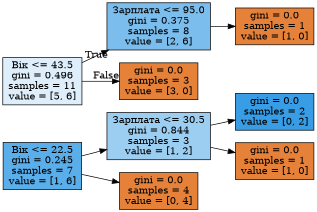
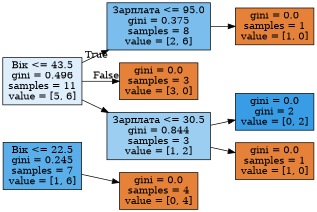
  digraph {
    rankdir=LR
    node [color=black fillcolor="#e58139ff" shape=box style=filled]
    n1 [fillcolor="#399de52a" label="Вік <= 43.5\ngini = 0.496\nsamples = 11\nvalue = [5, 6]"]
    n2 [fillcolor="#399de5aa" label="Зарплата <= 95.0\ngini = 0.375\nsamples = 8\nvalue = [2, 6]"]
    n3 [label="gini = 0.0\nsamples = 3\nvalue = [3, 0]"]
    n4 [label="gini = 0.0\nsamples = 1\nvalue = [1, 0]"]
    n5 [fillcolor="#399de5d4" label="Вік <= 22.5\ngini = 0.245\nsamples = 7\nvalue = [1, 6]"]
    n6 [fillcolor="#399de57f" label="Зарплата <= 30.5\ngini = 0.844\nsamples = 3\nvalue = [1, 2]"]
    n7 [label="gini = 0.0\nsamples = 4\nvalue = [0, 4]"]
-   n8 [fillcolor="#399de5ff" label="gini = 0.0\nsamples = 2\nvalue = [0, 2]"]
+   n8 [fillcolor="#399de5ff" label="gini = 0.0\ngini = 2\nvalue = [0, 2]"]
    n9 [label="gini = 0.0\nsamples = 1\nvalue = [1, 0]"]
    n1 -> n2 [headlabel=True labelangle=45 labeldistance=2.5]
    n1 -> n3 [headlabel=False labelangle=-45 labeldistance=2.5]
    n2 -> n4
-   n5 -> n6
+   n1 -> n6
    n5 -> n7
    n6 -> n8
    n6 -> n9
  }
